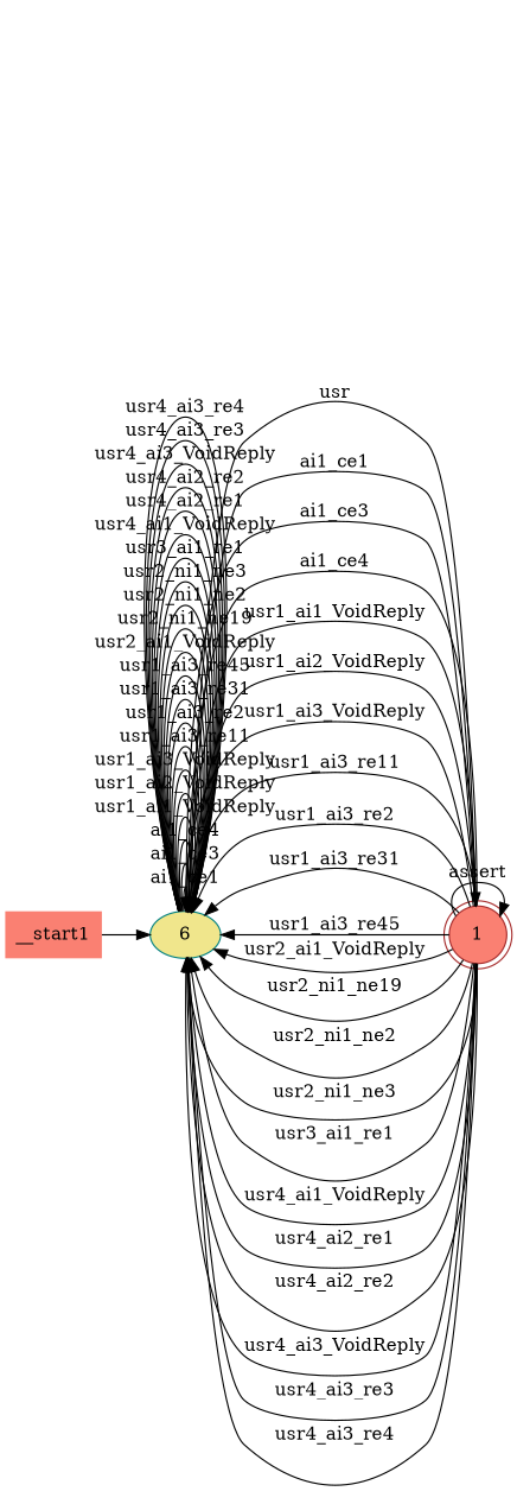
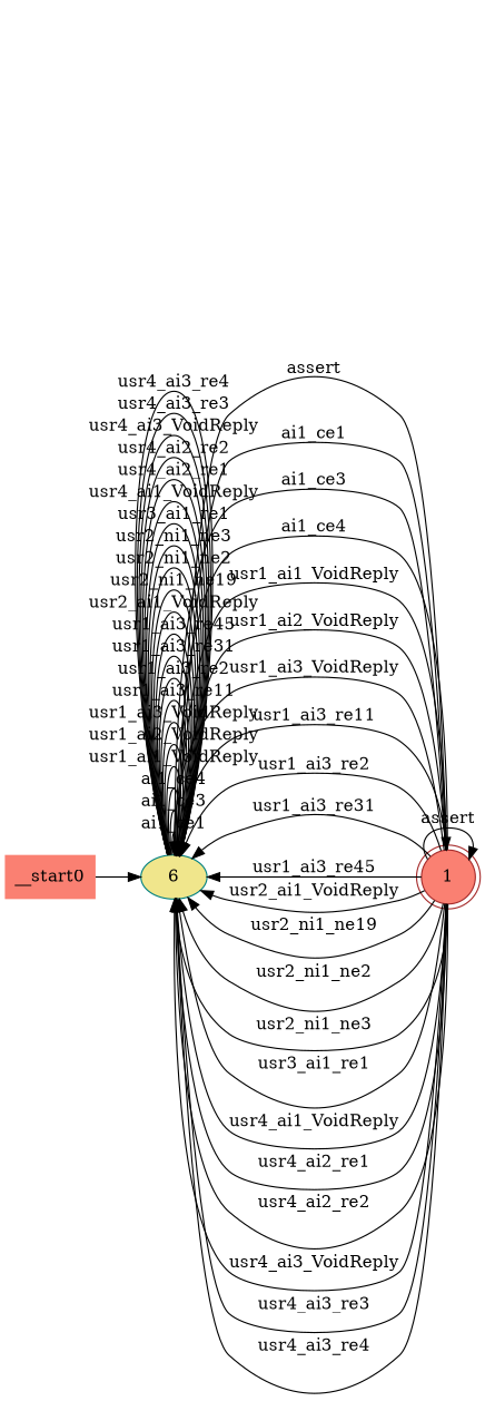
  digraph {
    rankdir=LR
    node [fillcolor=salmon style=filled]
    n1 [color=teal fillcolor=khaki label=6]
    n2 [color=brown label=1 shape=doublecircle]
-   __start0 [color=darkorange shape=none label=__start1]
+   __start0 [color=darkorange shape=none]
    n1 -> n1 [label=ai1_ce1]
    n1 -> n1 [label=ai1_ce3]
    n1 -> n1 [label=ai1_ce4]
    n1 -> n1 [label=usr1_ai1_VoidReply]
    n1 -> n1 [label=usr1_ai2_VoidReply]
    n1 -> n1 [label=usr1_ai3_VoidReply]
    n1 -> n1 [label=usr1_ai3_re11]
    n1 -> n1 [label=usr1_ai3_re2]
    n1 -> n1 [label=usr1_ai3_re31]
    n1 -> n1 [label=usr1_ai3_re45]
    n1 -> n1 [label=usr2_ai1_VoidReply]
    n1 -> n1 [label=usr2_ni1_ne19]
    n1 -> n1 [label=usr2_ni1_ne2]
    n1 -> n1 [label=usr2_ni1_ne3]
    n1 -> n1 [label=usr3_ai1_re1]
    n1 -> n1 [label=usr4_ai1_VoidReply]
    n1 -> n1 [label=usr4_ai2_re1]
    n1 -> n1 [label=usr4_ai2_re2]
    n1 -> n1 [label=usr4_ai3_VoidReply]
    n1 -> n1 [label=usr4_ai3_re3]
    n1 -> n1 [label=usr4_ai3_re4]
-   n1 -> n2 [label=usr]
+   n1 -> n2 [label=assert]
    n2 -> n1 [label=ai1_ce1]
    n2 -> n1 [label=ai1_ce3]
    n2 -> n1 [label=ai1_ce4]
    n2 -> n1 [label=usr1_ai1_VoidReply]
    n2 -> n1 [label=usr1_ai2_VoidReply]
    n2 -> n1 [label=usr1_ai3_VoidReply]
    n2 -> n1 [label=usr1_ai3_re11]
    n2 -> n1 [label=usr1_ai3_re2]
    n2 -> n1 [label=usr1_ai3_re31]
    n2 -> n1 [label=usr1_ai3_re45]
    n2 -> n1 [label=usr2_ai1_VoidReply]
    n2 -> n1 [label=usr2_ni1_ne19]
    n2 -> n1 [label=usr2_ni1_ne2]
    n2 -> n1 [label=usr2_ni1_ne3]
    n2 -> n1 [label=usr3_ai1_re1]
    n2 -> n1 [label=usr4_ai1_VoidReply]
    n2 -> n1 [label=usr4_ai2_re1]
    n2 -> n1 [label=usr4_ai2_re2]
    n2 -> n1 [label=usr4_ai3_VoidReply]
    n2 -> n1 [label=usr4_ai3_re3]
    n2 -> n1 [label=usr4_ai3_re4]
    n2 -> n2 [label=assert]
    __start0 -> n1
  }
